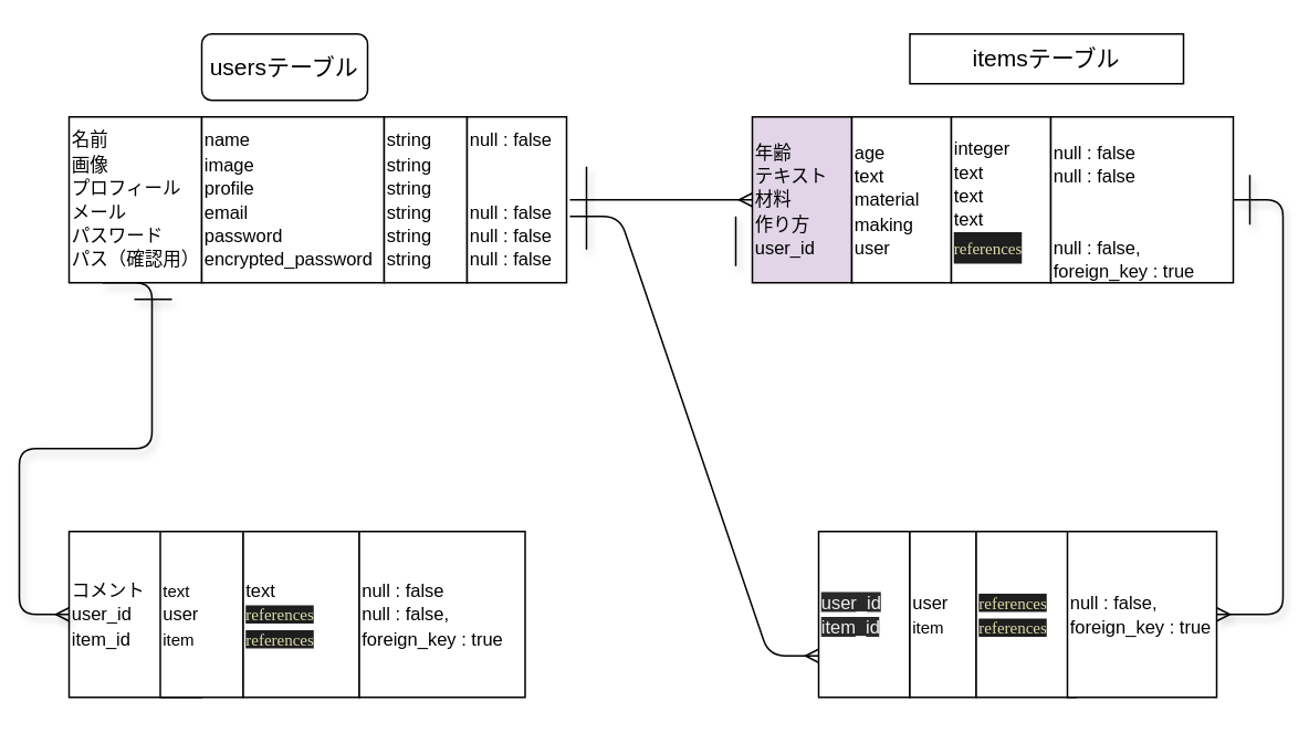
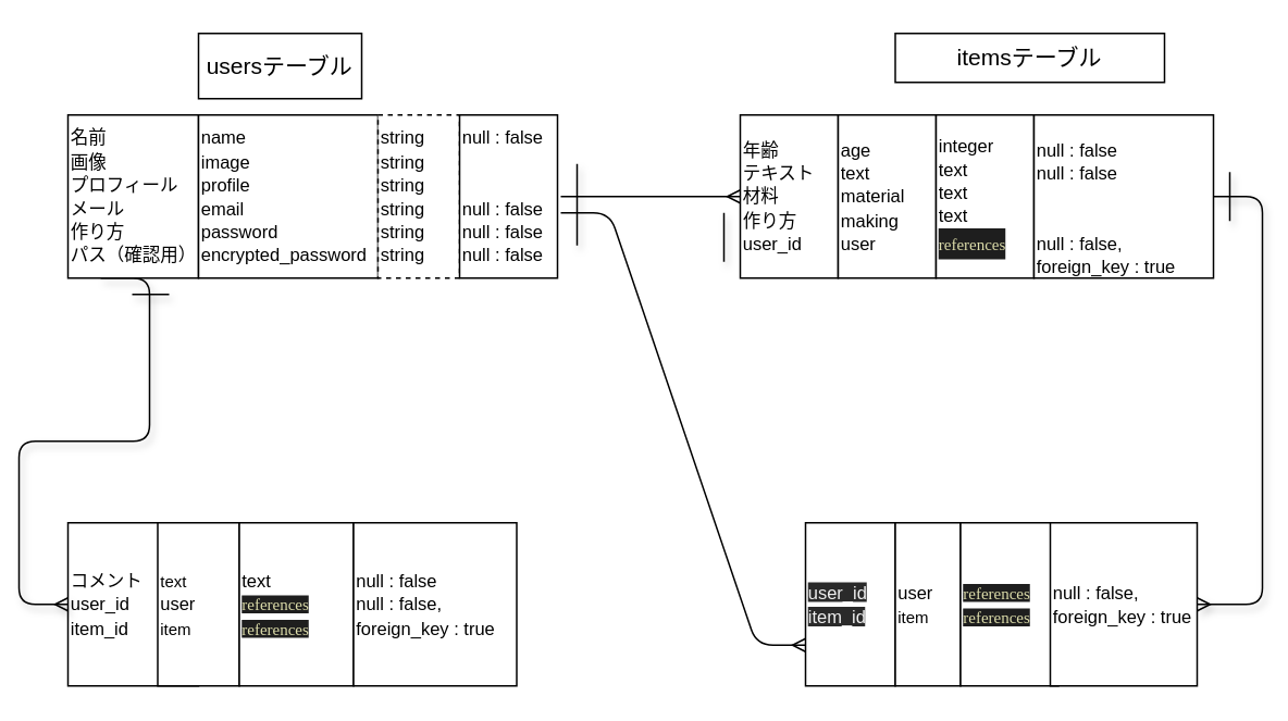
  <mxCell id="0" />
  <mxCell id="1" parent="0" />
- <mxCell id="2" value="&lt;font style=&quot;font-size: 11px&quot;&gt;名前&lt;br&gt;画像&lt;br&gt;プロフィール&lt;br&gt;メール&lt;br&gt;パスワード&lt;br&gt;パス（確認用）&lt;/font&gt;" style="whiteSpace=wrap;html=1;align=left;" parent="1" vertex="1"><mxGeometry x="20" y="70" width="80" height="100" as="geometry" /></mxCell>
+ <mxCell id="2" value="&lt;font style=&quot;font-size: 11px&quot;&gt;名前&lt;br&gt;画像&lt;br&gt;プロフィール&lt;br&gt;メール&lt;br&gt;作り方&lt;br&gt;パス（確認用）&lt;/font&gt;" style="whiteSpace=wrap;html=1;align=left;" parent="1" vertex="1"><mxGeometry x="20" y="70" width="80" height="100" as="geometry" /></mxCell>
  <mxCell id="3" value="&lt;font style=&quot;font-size: 11px&quot;&gt;name&lt;br&gt;image&lt;br&gt;profile&lt;br&gt;email&lt;br&gt;password&lt;br&gt;encrypted_password&lt;/font&gt;" style="whiteSpace=wrap;html=1;align=left;" parent="1" vertex="1"><mxGeometry x="100" y="70" width="110" height="100" as="geometry" /></mxCell>
- <mxCell id="4" value="&lt;span style=&quot;font-size: 11px&quot;&gt;string&lt;br&gt;&lt;/span&gt;&lt;span style=&quot;font-size: 11px&quot;&gt;string&lt;br&gt;&lt;/span&gt;&lt;span style=&quot;font-size: 11px&quot;&gt;string&lt;br&gt;&lt;/span&gt;&lt;span style=&quot;font-size: 11px&quot;&gt;string&lt;br&gt;&lt;/span&gt;&lt;span style=&quot;font-size: 11px&quot;&gt;string&lt;br&gt;&lt;/span&gt;&lt;span style=&quot;font-size: 11px&quot;&gt;string&lt;/span&gt;&lt;span style=&quot;font-size: 11px&quot;&gt;&lt;br&gt;&lt;/span&gt;" style="whiteSpace=wrap;html=1;align=left;" parent="1" vertex="1"><mxGeometry x="210" y="70" width="50" height="100" as="geometry" /></mxCell>
- <mxCell id="5" value="&lt;font style=&quot;font-size: 14px&quot;&gt;usersテーブル&lt;/font&gt;" style="whiteSpace=wrap;html=1;align=center;fontSize=9;rounded=1;" parent="1" vertex="1"><mxGeometry x="100" y="20" width="100" height="40" as="geometry" /></mxCell>
- <mxCell id="6" value="&lt;font style=&quot;font-size: 11px&quot;&gt;年齢&lt;br&gt;テキスト&lt;br&gt;材料&lt;br&gt;作り方&lt;br&gt;user_id&lt;span style=&quot;white-space: pre&quot;&gt;&#09;&lt;/span&gt;&lt;br&gt;&lt;/font&gt;" style="whiteSpace=wrap;html=1;align=left;fillColor=#e1d5e7;" parent="1" vertex="1"><mxGeometry x="432" y="70" width="60" height="100" as="geometry" /></mxCell>
+ <mxCell id="4" value="&lt;span style=&quot;font-size: 11px&quot;&gt;string&lt;br&gt;&lt;/span&gt;&lt;span style=&quot;font-size: 11px&quot;&gt;string&lt;br&gt;&lt;/span&gt;&lt;span style=&quot;font-size: 11px&quot;&gt;string&lt;br&gt;&lt;/span&gt;&lt;span style=&quot;font-size: 11px&quot;&gt;string&lt;br&gt;&lt;/span&gt;&lt;span style=&quot;font-size: 11px&quot;&gt;string&lt;br&gt;&lt;/span&gt;&lt;span style=&quot;font-size: 11px&quot;&gt;string&lt;/span&gt;&lt;span style=&quot;font-size: 11px&quot;&gt;&lt;br&gt;&lt;/span&gt;" style="whiteSpace=wrap;html=1;align=left;dashed=1;" parent="1" vertex="1"><mxGeometry x="210" y="70" width="50" height="100" as="geometry" /></mxCell>
+ <mxCell id="5" value="&lt;font style=&quot;font-size: 14px&quot;&gt;usersテーブル&lt;/font&gt;" style="whiteSpace=wrap;html=1;align=center;fontSize=9;" parent="1" vertex="1"><mxGeometry x="100" y="20" width="100" height="40" as="geometry" /></mxCell>
+ <mxCell id="6" value="&lt;font style=&quot;font-size: 11px&quot;&gt;年齢&lt;br&gt;テキスト&lt;br&gt;材料&lt;br&gt;作り方&lt;br&gt;user_id&lt;span style=&quot;white-space: pre&quot;&gt;&#09;&lt;/span&gt;&lt;br&gt;&lt;/font&gt;" style="whiteSpace=wrap;html=1;align=left;" parent="1" vertex="1"><mxGeometry x="432" y="70" width="60" height="100" as="geometry" /></mxCell>
  <mxCell id="7" value="&lt;font style=&quot;font-size: 11px&quot;&gt;age&lt;br&gt;text&lt;br&gt;material&lt;br&gt;making&lt;br&gt;user&lt;br&gt;&lt;/font&gt;" style="whiteSpace=wrap;html=1;align=left;" parent="1" vertex="1"><mxGeometry x="492" y="70" width="60" height="100" as="geometry" /></mxCell>
  <mxCell id="8" value="&lt;font&gt;&lt;span style=&quot;font-size: 11px&quot;&gt;integer&lt;br&gt;text&lt;/span&gt;&lt;br&gt;&lt;span style=&quot;font-size: 11px&quot;&gt;text&lt;/span&gt;&lt;br&gt;&lt;span style=&quot;font-size: 11px&quot;&gt;text&lt;/span&gt;&lt;br&gt;&lt;div style=&quot;color: rgb(212 , 212 , 212) ; background-color: rgb(30 , 30 , 30) ; line-height: 18px&quot;&gt;&lt;span style=&quot;color: rgb(220 , 220 , 170)&quot;&gt;&lt;font face=&quot;Verdana&quot; style=&quot;font-size: 10px&quot;&gt;references&lt;/font&gt;&lt;/span&gt;&lt;/div&gt;&lt;/font&gt;" style="whiteSpace=wrap;html=1;align=left;" parent="1" vertex="1"><mxGeometry x="552" y="70" width="60" height="100" as="geometry" /></mxCell>
  <mxCell id="9" value="&lt;font style=&quot;font-size: 14px&quot;&gt;itemsテーブル&lt;/font&gt;" style="whiteSpace=wrap;html=1;align=center;fontSize=9;" parent="1" vertex="1"><mxGeometry x="527" y="20" width="165" height="30" as="geometry" /></mxCell>
  <mxCell id="10" value="&lt;meta charset=&quot;utf-8&quot;&gt;&lt;span style=&quot;color: rgb(240, 240, 240); font-family: helvetica; font-size: 11px; font-style: normal; font-weight: 400; letter-spacing: normal; text-align: left; text-indent: 0px; text-transform: none; word-spacing: 0px; background-color: rgb(42, 42, 42); display: inline; float: none;&quot;&gt;user_id&lt;/span&gt;&lt;br style=&quot;color: rgb(240, 240, 240); font-family: helvetica; font-size: 11px; font-style: normal; font-weight: 400; letter-spacing: normal; text-align: left; text-indent: 0px; text-transform: none; word-spacing: 0px; background-color: rgb(42, 42, 42);&quot;&gt;&lt;span style=&quot;color: rgb(240, 240, 240); font-family: helvetica; font-size: 11px; font-style: normal; font-weight: 400; letter-spacing: normal; text-align: left; text-indent: 0px; text-transform: none; word-spacing: 0px; background-color: rgb(42, 42, 42); display: inline; float: none;&quot;&gt;item_id&lt;/span&gt;" style="whiteSpace=wrap;html=1;align=left;" parent="1" vertex="1"><mxGeometry x="472" y="320" width="55" height="100" as="geometry" /></mxCell>
  <mxCell id="11" value="&lt;span style=&quot;font-size: 11px&quot;&gt;user&lt;br&gt;&lt;/span&gt;&lt;font style=&quot;font-size: 10px&quot;&gt;item&lt;/font&gt;" style="whiteSpace=wrap;html=1;align=left;" parent="1" vertex="1"><mxGeometry x="527" y="320" width="40" height="100" as="geometry" /></mxCell>
  <mxCell id="12" value="&lt;span style=&quot;color: rgb(220 , 220 , 170) ; font-family: &amp;#34;verdana&amp;#34; ; font-size: 10px ; background-color: rgb(30 , 30 , 30)&quot;&gt;references&lt;br&gt;&lt;/span&gt;&lt;span style=&quot;color: rgb(220 , 220 , 170) ; font-family: &amp;#34;verdana&amp;#34; ; font-size: 10px ; background-color: rgb(30 , 30 , 30)&quot;&gt;references&lt;/span&gt;" style="whiteSpace=wrap;html=1;align=left;" parent="1" vertex="1"><mxGeometry x="567" y="320" width="60" height="100" as="geometry" /></mxCell>
  <mxCell id="13" value="&lt;font style=&quot;font-size: 11px&quot;&gt;コメント&lt;br&gt;user_id&lt;br&gt;item_id&lt;br&gt;&lt;/font&gt;" style="whiteSpace=wrap;html=1;align=left;" parent="1" vertex="1"><mxGeometry x="20" y="320" width="80" height="100" as="geometry" /></mxCell>
  <mxCell id="14" value="&lt;font&gt;&lt;font style=&quot;font-size: 10px&quot;&gt;text&lt;br&gt;&lt;/font&gt;&lt;span style=&quot;font-size: 11px&quot;&gt;user&lt;br&gt;&lt;/span&gt;&lt;font style=&quot;font-size: 10px&quot;&gt;item&lt;/font&gt;&lt;br&gt;&lt;/font&gt;" style="whiteSpace=wrap;html=1;align=left;" parent="1" vertex="1"><mxGeometry x="75" y="320" width="50" height="100" as="geometry" /></mxCell>
  <mxCell id="15" value="&lt;font style=&quot;font-size: 11px&quot;&gt;text&lt;br&gt;&lt;span style=&quot;color: rgb(220 , 220 , 170) ; font-family: &amp;#34;verdana&amp;#34; ; font-size: 10px ; background-color: rgb(30 , 30 , 30)&quot;&gt;references&lt;br&gt;&lt;/span&gt;&lt;span style=&quot;color: rgb(220 , 220 , 170) ; font-family: &amp;#34;verdana&amp;#34; ; font-size: 10px ; background-color: rgb(30 , 30 , 30)&quot;&gt;references&lt;/span&gt;&lt;br&gt;&lt;/font&gt;" style="whiteSpace=wrap;html=1;align=left;" parent="1" vertex="1"><mxGeometry x="125" y="320" width="70" height="100" as="geometry" /></mxCell>
  <mxCell id="16" value="&lt;font style=&quot;font-size: 11px&quot;&gt;&lt;br&gt;null : false&lt;br&gt;null : false&lt;br&gt;&lt;br&gt;&lt;br&gt;null : false, foreign_key : true&lt;/font&gt;" style="whiteSpace=wrap;html=1;align=left;" parent="1" vertex="1"><mxGeometry x="612" y="70" width="110" height="100" as="geometry" /></mxCell>
  <mxCell id="17" value="&lt;font style=&quot;font-size: 11px&quot;&gt;null : false&lt;br&gt;&lt;br&gt;&lt;br&gt;null : false&lt;br&gt;null : false&lt;br&gt;null : false&lt;br&gt;&lt;/font&gt;" style="whiteSpace=wrap;html=1;align=left;" parent="1" vertex="1"><mxGeometry x="260" y="70" width="60" height="100" as="geometry" /></mxCell>
  <mxCell id="18" value="&lt;font style=&quot;font-size: 11px&quot;&gt;null : false&lt;br&gt;null : false, foreign_key : true&lt;/font&gt;" style="whiteSpace=wrap;html=1;align=left;" parent="1" vertex="1"><mxGeometry x="195" y="320" width="100" height="100" as="geometry" /></mxCell>
  <mxCell id="19" value="&lt;font style=&quot;font-size: 11px&quot;&gt;null : false, foreign_key : true&lt;/font&gt;" style="whiteSpace=wrap;html=1;align=left;" parent="1" vertex="1"><mxGeometry x="622" y="320" width="90" height="100" as="geometry" /></mxCell>
  <mxCell id="20" value="" style="edgeStyle=entityRelationEdgeStyle;fontSize=12;html=1;endArrow=ERmany;fontFamily=Verdana;entryX=0;entryY=0.5;entryDx=0;entryDy=0;" parent="1" target="6" edge="1"><mxGeometry width="100" height="100" relative="1" as="geometry"><mxPoint x="322" y="120" as="sourcePoint" /><mxPoint x="422" y="130" as="targetPoint" /></mxGeometry></mxCell>
  <mxCell id="21" value="" style="edgeStyle=entityRelationEdgeStyle;fontSize=12;html=1;endArrow=ERmany;fontFamily=Verdana;entryX=0;entryY=0.75;entryDx=0;entryDy=0;" parent="1" target="10" edge="1"><mxGeometry width="100" height="100" relative="1" as="geometry"><mxPoint x="322" y="130" as="sourcePoint" /><mxPoint x="432" y="150" as="targetPoint" /></mxGeometry></mxCell>
  <mxCell id="22" value="" style="edgeStyle=entityRelationEdgeStyle;fontSize=12;html=1;endArrow=ERmany;shadow=1;fontFamily=Verdana;entryX=1;entryY=0.5;entryDx=0;entryDy=0;" parent="1" source="16" target="19" edge="1"><mxGeometry width="100" height="100" relative="1" as="geometry"><mxPoint x="702" y="280" as="sourcePoint" /><mxPoint x="802" y="180" as="targetPoint" /></mxGeometry></mxCell>
  <mxCell id="23" value="" style="edgeStyle=entityRelationEdgeStyle;fontSize=12;html=1;endArrow=ERmany;rounded=1;shadow=1;labelBackgroundColor=default;fontFamily=Verdana;fontColor=default;strokeColor=default;shape=connector;exitX=0.25;exitY=1;exitDx=0;exitDy=0;" parent="1" source="2" edge="1"><mxGeometry width="100" height="100" relative="1" as="geometry"><mxPoint x="-80" y="470" as="sourcePoint" /><mxPoint x="20" y="370" as="targetPoint" /></mxGeometry></mxCell>
  <mxCell id="24" value="" style="endArrow=none;html=1;rounded=0;shadow=1;labelBackgroundColor=default;fontFamily=Verdana;fontSize=12;fontColor=default;strokeColor=default;shape=connector;" parent="1" edge="1"><mxGeometry relative="1" as="geometry"><mxPoint x="332" y="150" as="sourcePoint" /><mxPoint x="332" y="100" as="targetPoint" /></mxGeometry></mxCell>
  <mxCell id="25" value="" style="endArrow=none;html=1;rounded=0;shadow=1;labelBackgroundColor=default;fontFamily=Verdana;fontSize=12;fontColor=default;strokeColor=default;shape=connector;" parent="1" edge="1"><mxGeometry relative="1" as="geometry"><mxPoint x="422" y="160" as="sourcePoint" /><mxPoint x="422" y="130" as="targetPoint" /></mxGeometry></mxCell>
  <mxCell id="26" value="" style="endArrow=none;html=1;rounded=0;shadow=1;labelBackgroundColor=default;fontFamily=Verdana;fontSize=12;fontColor=default;strokeColor=default;shape=connector;" parent="1" edge="1"><mxGeometry relative="1" as="geometry"><mxPoint x="732" y="135" as="sourcePoint" /><mxPoint x="732" y="105" as="targetPoint" /></mxGeometry></mxCell>
  <mxCell id="27" value="" style="endArrow=none;html=1;rounded=0;shadow=1;labelBackgroundColor=default;fontFamily=Verdana;fontSize=12;fontColor=default;strokeColor=default;shape=connector;" parent="1" edge="1"><mxGeometry relative="1" as="geometry"><mxPoint x="59.33" y="180" as="sourcePoint" /><mxPoint x="82" y="180" as="targetPoint" /></mxGeometry></mxCell>
